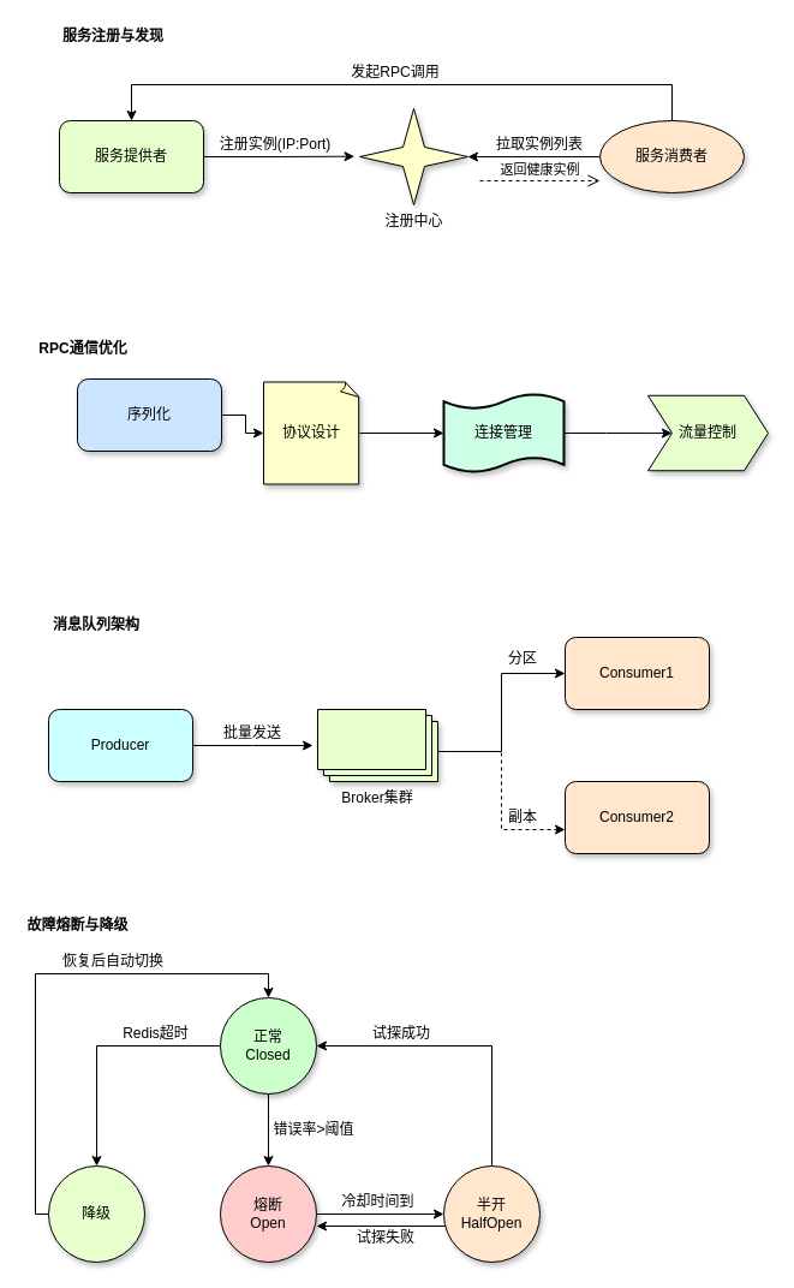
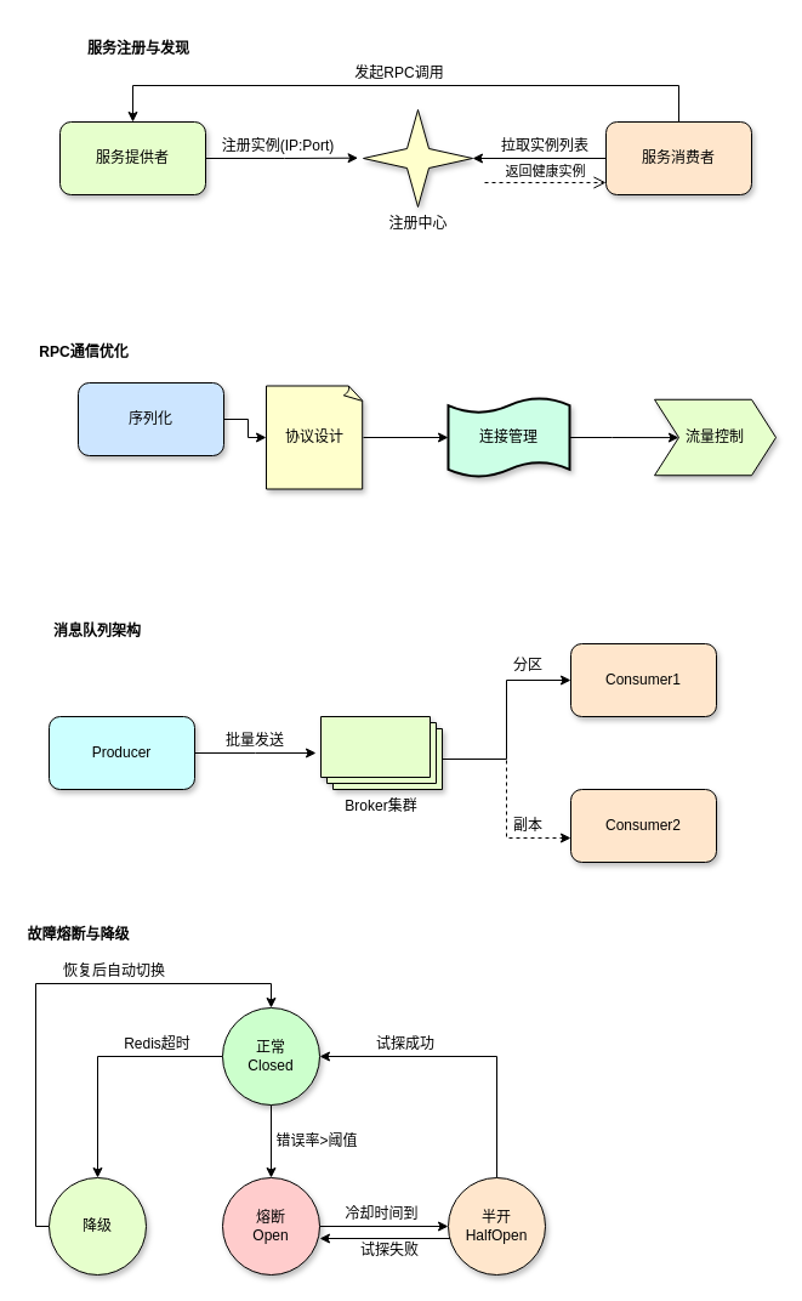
  <mxCell id="0" />
  <mxCell id="1" parent="0" />
  <mxCell id="2" value="" style="group" parent="1" vertex="1" connectable="0"><mxGeometry x="49" y="20" width="570" height="150" as="geometry" /></mxCell>
  <mxCell id="3" value="服务提供者" style="rounded=1;whiteSpace=wrap;html=1;fillColor=#E6FFCC;shadow=1;" parent="2" vertex="1"><mxGeometry y="80" width="120" height="60" as="geometry" /></mxCell>
  <mxCell id="4" value="注册中心" style="verticalLabelPosition=bottom;verticalAlign=top;html=1;shape=mxgraph.basic.4_point_star_2;dx=0.8;fillColor=#FFFFCC;shadow=1;" parent="2" vertex="1"><mxGeometry x="250" y="70" width="90" height="80" as="geometry" /></mxCell>
  <mxCell id="5" style="edgeStyle=orthogonalEdgeStyle;rounded=0;orthogonalLoop=1;jettySize=auto;html=1;entryX=0.5;entryY=0;entryDx=0;entryDy=0;" parent="2" source="6" target="3" edge="1"><mxGeometry relative="1" as="geometry"><Array as="points"><mxPoint x="510" y="50" /><mxPoint x="60" y="50" /></Array></mxGeometry></mxCell>
- <mxCell id="6" value="服务消费者" style="ellipse;whiteSpace=wrap;html=1;fillColor=#FFE6CC;shadow=1;" parent="2" vertex="1"><mxGeometry x="450" y="80" width="120" height="60" as="geometry" /></mxCell>
+ <mxCell id="6" value="服务消费者" style="rounded=1;whiteSpace=wrap;html=1;fillColor=#FFE6CC;shadow=1;" parent="2" vertex="1"><mxGeometry x="450" y="80" width="120" height="60" as="geometry" /></mxCell>
  <mxCell id="7" style="edgeStyle=orthogonalEdgeStyle;rounded=0;orthogonalLoop=1;jettySize=auto;html=1;entryX=-0.049;entryY=0.496;entryDx=0;entryDy=0;entryPerimeter=0;" parent="2" source="3" target="4" edge="1"><mxGeometry relative="1" as="geometry" /></mxCell>
  <mxCell id="8" value="注册实例(IP:Port)" style="text;strokeColor=none;align=center;fillColor=none;html=1;verticalAlign=middle;whiteSpace=wrap;rounded=0;" parent="2" vertex="1"><mxGeometry x="130" y="90" width="100" height="20" as="geometry" /></mxCell>
  <mxCell id="9" style="edgeStyle=orthogonalEdgeStyle;rounded=0;orthogonalLoop=1;jettySize=auto;html=1;entryX=1;entryY=0.5;entryDx=0;entryDy=0;entryPerimeter=0;" parent="2" source="6" target="4" edge="1"><mxGeometry relative="1" as="geometry"><Array as="points"><mxPoint x="340" y="110" /></Array></mxGeometry></mxCell>
  <mxCell id="10" value="拉取实例列表" style="text;strokeColor=none;align=center;fillColor=none;html=1;verticalAlign=middle;whiteSpace=wrap;rounded=0;" parent="2" vertex="1"><mxGeometry x="360" y="90" width="80" height="20" as="geometry" /></mxCell>
  <mxCell id="11" value="返回健康实例" style="html=1;verticalAlign=bottom;endArrow=open;dashed=1;endSize=8;curved=0;rounded=0;entryX=0;entryY=0.833;entryDx=0;entryDy=0;entryPerimeter=0;" parent="2" target="6" edge="1"><mxGeometry relative="1" as="geometry"><mxPoint x="350" y="130" as="sourcePoint" /><mxPoint x="440" y="130" as="targetPoint" /></mxGeometry></mxCell>
  <mxCell id="12" value="发起RPC调用" style="text;strokeColor=none;align=center;fillColor=none;html=1;verticalAlign=middle;whiteSpace=wrap;rounded=0;" parent="2" vertex="1"><mxGeometry x="240" y="30" width="80" height="20" as="geometry" /></mxCell>
- <mxCell id="13" value="&lt;b&gt;服务注册与发现&lt;/b&gt;" style="text;strokeColor=none;align=center;fillColor=none;html=1;verticalAlign=middle;whiteSpace=wrap;rounded=0;" parent="2" vertex="1"><mxGeometry width="90" height="20" as="geometry" /></mxCell>
+ <mxCell id="13" value="&lt;b&gt;服务注册与发现&lt;/b&gt;" style="text;strokeColor=none;align=center;fillColor=none;html=1;verticalAlign=middle;whiteSpace=wrap;rounded=0;" parent="2" vertex="1"><mxGeometry x="20" y="10" width="90" height="20" as="geometry" /></mxCell>
  <mxCell id="14" value="" style="group" parent="1" vertex="1" connectable="0"><mxGeometry x="29" y="280" width="610" height="122.5" as="geometry" /></mxCell>
  <mxCell id="15" value="序列化" style="rounded=1;whiteSpace=wrap;html=1;shadow=1;fillColor=#CCE5FF;" parent="14" vertex="1"><mxGeometry x="35" y="35" width="120" height="60" as="geometry" /></mxCell>
  <mxCell id="16" value="协议设计" style="whiteSpace=wrap;html=1;shape=mxgraph.basic.document;fillColor=#FFFFCC;shadow=1;" parent="14" vertex="1"><mxGeometry x="190" y="37.5" width="80" height="85" as="geometry" /></mxCell>
  <mxCell id="17" style="edgeStyle=orthogonalEdgeStyle;rounded=0;orthogonalLoop=1;jettySize=auto;html=1;" parent="14" source="18" target="19" edge="1"><mxGeometry relative="1" as="geometry" /></mxCell>
  <mxCell id="18" value="连接管理" style="shape=tape;whiteSpace=wrap;html=1;strokeWidth=2;size=0.19;fillColor=#CCFFE6;shadow=1;" parent="14" vertex="1"><mxGeometry x="340" y="47.5" width="100" height="65" as="geometry" /></mxCell>
  <mxCell id="19" value="流量控制" style="shape=step;perimeter=stepPerimeter;whiteSpace=wrap;html=1;fixedSize=1;fillColor=#E6FFCC;shadow=1;" parent="14" vertex="1"><mxGeometry x="510" y="48.75" width="100" height="62.5" as="geometry" /></mxCell>
  <mxCell id="20" style="edgeStyle=orthogonalEdgeStyle;rounded=0;orthogonalLoop=1;jettySize=auto;html=1;entryX=0;entryY=0.5;entryDx=0;entryDy=0;entryPerimeter=0;" parent="14" source="15" target="16" edge="1"><mxGeometry relative="1" as="geometry" /></mxCell>
  <mxCell id="21" style="edgeStyle=orthogonalEdgeStyle;rounded=0;orthogonalLoop=1;jettySize=auto;html=1;entryX=0;entryY=0.5;entryDx=0;entryDy=0;entryPerimeter=0;" parent="14" source="16" target="18" edge="1"><mxGeometry relative="1" as="geometry" /></mxCell>
  <mxCell id="22" value="&lt;b&gt;RPC通信优化&lt;/b&gt;" style="text;strokeColor=none;align=center;fillColor=none;html=1;verticalAlign=middle;whiteSpace=wrap;rounded=0;" parent="14" vertex="1"><mxGeometry width="80" height="20" as="geometry" /></mxCell>
  <mxCell id="23" value="" style="group" parent="1" vertex="1" connectable="0"><mxGeometry x="40" y="510" width="550" height="200" as="geometry" /></mxCell>
  <mxCell id="24" style="edgeStyle=orthogonalEdgeStyle;rounded=0;orthogonalLoop=1;jettySize=auto;html=1;" parent="23" source="25" edge="1"><mxGeometry relative="1" as="geometry"><mxPoint x="220" y="110" as="targetPoint" /></mxGeometry></mxCell>
  <mxCell id="25" value="Producer" style="rounded=1;whiteSpace=wrap;html=1;fillColor=#CCFFFF;shadow=1;" parent="23" vertex="1"><mxGeometry y="80" width="120" height="60" as="geometry" /></mxCell>
  <mxCell id="26" style="edgeStyle=orthogonalEdgeStyle;rounded=0;orthogonalLoop=1;jettySize=auto;html=1;exitX=0;exitY=0;exitDx=100;exitDy=35;exitPerimeter=0;entryX=0;entryY=0.5;entryDx=0;entryDy=0;" parent="23" source="27" target="28" edge="1"><mxGeometry relative="1" as="geometry" /></mxCell>
  <mxCell id="27" value="Broker集群" style="verticalLabelPosition=bottom;verticalAlign=top;html=1;shape=mxgraph.basic.layered_rect;dx=10;outlineConnect=0;whiteSpace=wrap;fillColor=#E6FFCC;shadow=1;" parent="23" vertex="1"><mxGeometry x="224" y="80" width="100" height="60" as="geometry" /></mxCell>
  <mxCell id="28" value="Consumer1" style="rounded=1;whiteSpace=wrap;html=1;fillColor=#FFE6CC;shadow=1;" parent="23" vertex="1"><mxGeometry x="430" y="20" width="120" height="60" as="geometry" /></mxCell>
  <mxCell id="29" value="Consumer2" style="rounded=1;whiteSpace=wrap;html=1;fillColor=#FFE6CC;shadow=1;" parent="23" vertex="1"><mxGeometry x="430" y="140" width="120" height="60" as="geometry" /></mxCell>
  <mxCell id="30" style="edgeStyle=orthogonalEdgeStyle;rounded=0;orthogonalLoop=1;jettySize=auto;html=1;exitX=0;exitY=0;exitDx=100;exitDy=35;exitPerimeter=0;entryX=0;entryY=0.667;entryDx=0;entryDy=0;entryPerimeter=0;dashed=1;" parent="23" source="27" target="29" edge="1"><mxGeometry relative="1" as="geometry" /></mxCell>
  <mxCell id="31" value="批量发送" style="text;strokeColor=none;align=center;fillColor=none;html=1;verticalAlign=middle;whiteSpace=wrap;rounded=0;" parent="23" vertex="1"><mxGeometry x="140" y="90" width="60" height="20" as="geometry" /></mxCell>
  <mxCell id="32" value="分区" style="text;strokeColor=none;align=center;fillColor=none;html=1;verticalAlign=middle;whiteSpace=wrap;rounded=0;" parent="23" vertex="1"><mxGeometry x="380" y="30" width="30" height="15" as="geometry" /></mxCell>
  <mxCell id="33" value="副本" style="text;strokeColor=none;align=center;fillColor=none;html=1;verticalAlign=middle;whiteSpace=wrap;rounded=0;" parent="23" vertex="1"><mxGeometry x="380" y="160" width="30" height="20" as="geometry" /></mxCell>
  <mxCell id="34" value="&lt;b&gt;消息队列架构&lt;/b&gt;" style="text;strokeColor=none;align=center;fillColor=none;html=1;verticalAlign=middle;whiteSpace=wrap;rounded=0;" parent="23" vertex="1"><mxGeometry width="80" height="20" as="geometry" /></mxCell>
  <mxCell id="35" value="&lt;b&gt;故障熔断与降级&lt;/b&gt;" style="text;strokeColor=none;align=center;fillColor=none;html=1;verticalAlign=middle;whiteSpace=wrap;rounded=0;" vertex="1" parent="1"><mxGeometry x="20" y="760" width="89" height="20" as="geometry" /></mxCell>
  <mxCell id="36" value="" style="group" vertex="1" connectable="0" parent="1"><mxGeometry x="29" y="790" width="420" height="260" as="geometry" /></mxCell>
  <mxCell id="37" style="edgeStyle=orthogonalEdgeStyle;rounded=0;orthogonalLoop=1;jettySize=auto;html=1;entryX=0.5;entryY=0;entryDx=0;entryDy=0;" edge="1" parent="36" source="39" target="43"><mxGeometry relative="1" as="geometry" /></mxCell>
  <mxCell id="38" style="edgeStyle=orthogonalEdgeStyle;rounded=0;orthogonalLoop=1;jettySize=auto;html=1;entryX=0.5;entryY=0;entryDx=0;entryDy=0;" edge="1" parent="36" source="39" target="41"><mxGeometry relative="1" as="geometry" /></mxCell>
  <mxCell id="39" value="正常&lt;br&gt;Closed" style="ellipse;whiteSpace=wrap;html=1;aspect=fixed;fillColor=#CCFFCC;shadow=1;" vertex="1" parent="36"><mxGeometry x="154" y="40" width="80" height="80" as="geometry" /></mxCell>
  <mxCell id="40" style="edgeStyle=orthogonalEdgeStyle;rounded=0;orthogonalLoop=1;jettySize=auto;html=1;entryX=0.5;entryY=0;entryDx=0;entryDy=0;" edge="1" parent="36" source="41" target="39"><mxGeometry relative="1" as="geometry"><Array as="points"><mxPoint y="220" /><mxPoint y="20" /><mxPoint x="194" y="20" /></Array></mxGeometry></mxCell>
  <mxCell id="41" value="降级" style="ellipse;whiteSpace=wrap;html=1;aspect=fixed;fillColor=#E6FFCC;shadow=1;" vertex="1" parent="36"><mxGeometry x="11" y="180" width="80" height="80" as="geometry" /></mxCell>
  <mxCell id="42" style="edgeStyle=orthogonalEdgeStyle;rounded=0;orthogonalLoop=1;jettySize=auto;html=1;entryX=0;entryY=0.5;entryDx=0;entryDy=0;" edge="1" parent="36" source="43" target="46"><mxGeometry relative="1" as="geometry" /></mxCell>
  <mxCell id="43" value="熔断&lt;br&gt;Open" style="ellipse;whiteSpace=wrap;html=1;aspect=fixed;fillColor=#FFCCCC;shadow=1;" vertex="1" parent="36"><mxGeometry x="154" y="180" width="80" height="80" as="geometry" /></mxCell>
  <mxCell id="44" style="edgeStyle=orthogonalEdgeStyle;rounded=0;orthogonalLoop=1;jettySize=auto;html=1;exitX=0;exitY=0.5;exitDx=0;exitDy=0;entryX=1;entryY=0.5;entryDx=0;entryDy=0;" edge="1" parent="36"><mxGeometry relative="1" as="geometry"><mxPoint x="350" y="230" as="sourcePoint" /><mxPoint x="234" y="230" as="targetPoint" /></mxGeometry></mxCell>
  <mxCell id="45" style="edgeStyle=orthogonalEdgeStyle;rounded=0;orthogonalLoop=1;jettySize=auto;html=1;exitX=0.5;exitY=0;exitDx=0;exitDy=0;entryX=1;entryY=0.5;entryDx=0;entryDy=0;" edge="1" parent="36" source="46" target="39"><mxGeometry relative="1" as="geometry" /></mxCell>
  <mxCell id="46" value="半开&lt;br&gt;HalfOpen" style="ellipse;whiteSpace=wrap;html=1;aspect=fixed;fillColor=#FFE6CC;shadow=1;" vertex="1" parent="36"><mxGeometry x="340" y="180" width="80" height="80" as="geometry" /></mxCell>
  <mxCell id="47" value="Redis超时" style="text;strokeColor=none;align=center;fillColor=none;html=1;verticalAlign=middle;whiteSpace=wrap;rounded=0;" vertex="1" parent="36"><mxGeometry x="70" y="60" width="61" height="20" as="geometry" /></mxCell>
  <mxCell id="48" value="错误率&amp;gt;阈值" style="text;strokeColor=none;align=center;fillColor=none;html=1;verticalAlign=middle;whiteSpace=wrap;rounded=0;" vertex="1" parent="36"><mxGeometry x="197.25" y="140" width="70" height="20" as="geometry" /></mxCell>
  <mxCell id="49" value="冷却时间到" style="text;strokeColor=none;align=center;fillColor=none;html=1;verticalAlign=middle;whiteSpace=wrap;rounded=0;" vertex="1" parent="36"><mxGeometry x="252.75" y="200" width="64.5" height="20" as="geometry" /></mxCell>
  <mxCell id="50" value="试探失败" style="text;strokeColor=none;align=center;fillColor=none;html=1;verticalAlign=middle;whiteSpace=wrap;rounded=0;" vertex="1" parent="36"><mxGeometry x="267.25" y="230" width="50" height="20" as="geometry" /></mxCell>
  <mxCell id="51" value="试探成功" style="text;strokeColor=none;align=center;fillColor=none;html=1;verticalAlign=middle;whiteSpace=wrap;rounded=0;" vertex="1" parent="36"><mxGeometry x="280" y="60" width="50" height="20" as="geometry" /></mxCell>
  <mxCell id="52" value="恢复后自动切换" style="text;strokeColor=none;align=center;fillColor=none;html=1;verticalAlign=middle;whiteSpace=wrap;rounded=0;" vertex="1" parent="36"><mxGeometry x="20" width="90" height="20" as="geometry" /></mxCell>
